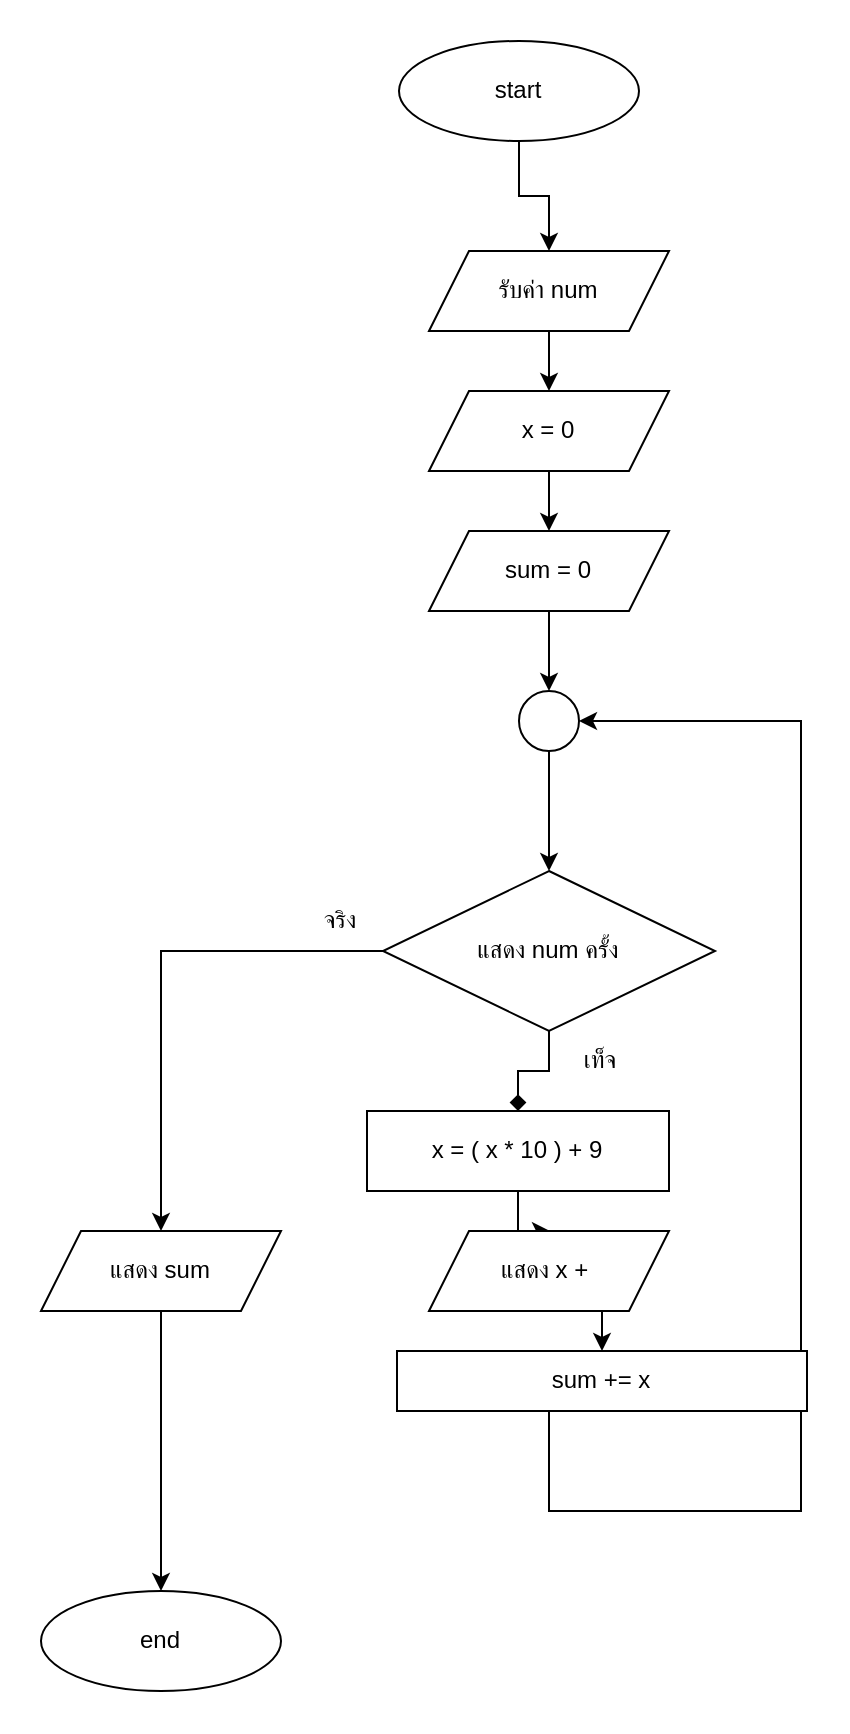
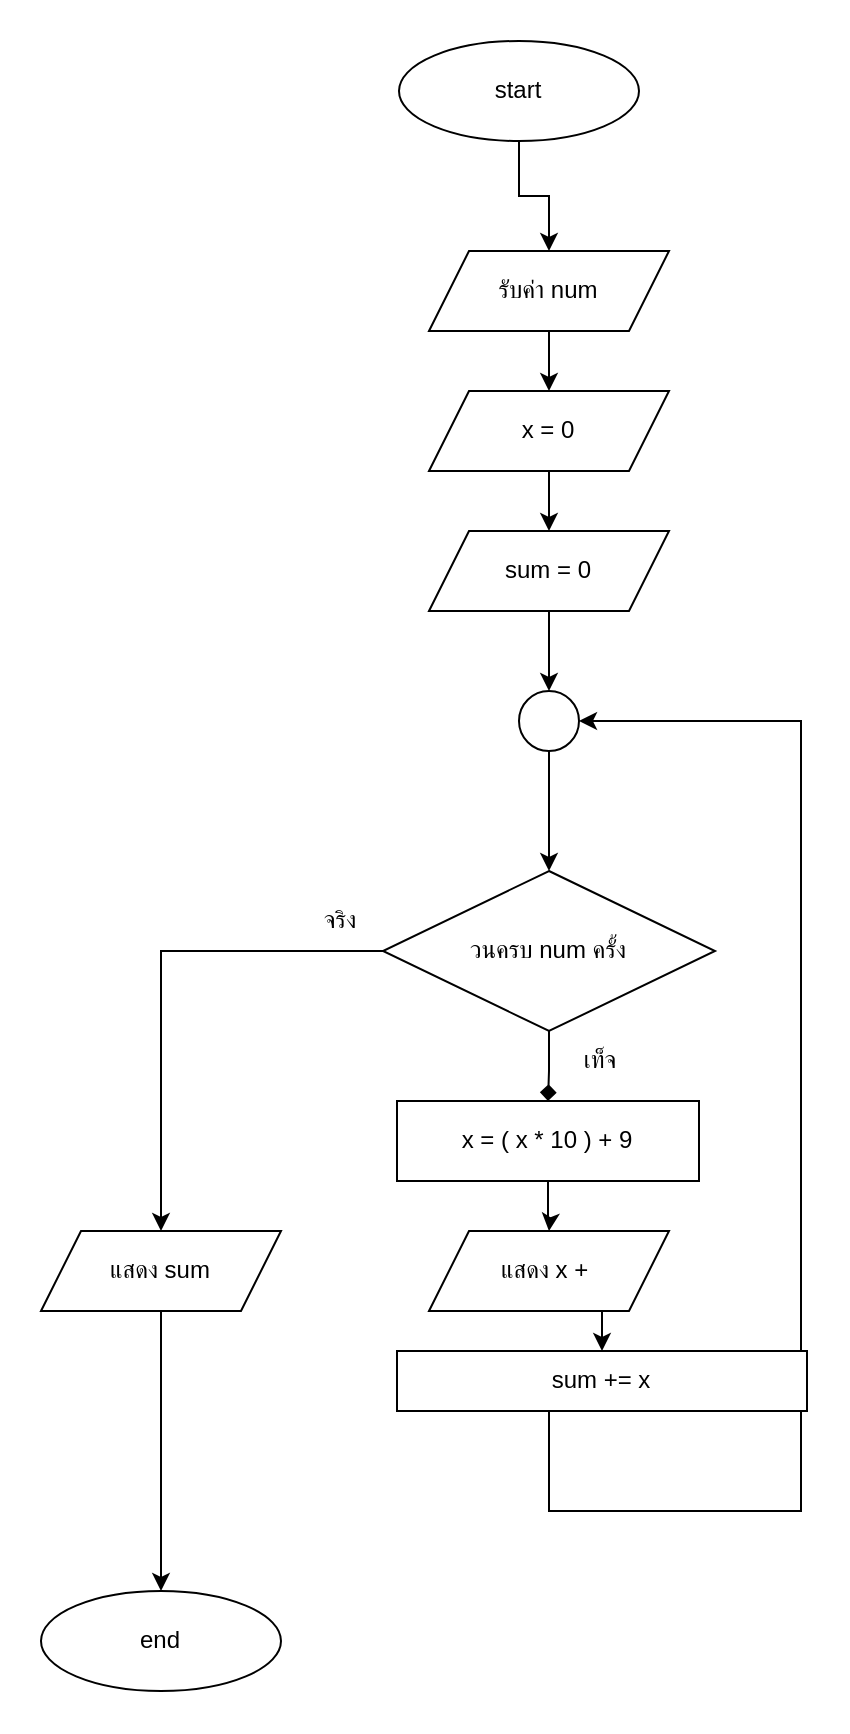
  <mxCell id="0" />
  <mxCell id="1" parent="0" />
  <mxCell id="2" value="" style="edgeStyle=orthogonalEdgeStyle;rounded=0;orthogonalLoop=1;jettySize=auto;html=1;" edge="1" parent="1" source="3" target="6"><mxGeometry relative="1" as="geometry" /></mxCell>
  <mxCell id="3" value="start" style="ellipse;whiteSpace=wrap;html=1;" vertex="1" parent="1"><mxGeometry x="199" y="20" width="120" height="50" as="geometry" /></mxCell>
  <mxCell id="4" value="" style="edgeStyle=orthogonalEdgeStyle;rounded=0;orthogonalLoop=1;jettySize=auto;html=1;exitX=0.5;exitY=1;exitDx=0;exitDy=0;" edge="1" parent="1" source="14" target="8"><mxGeometry relative="1" as="geometry"><mxPoint x="274" y="315" as="sourcePoint" /></mxGeometry></mxCell>
  <mxCell id="5" value="" style="edgeStyle=orthogonalEdgeStyle;rounded=0;orthogonalLoop=1;jettySize=auto;html=1;" edge="1" parent="1" source="6" target="13"><mxGeometry relative="1" as="geometry" /></mxCell>
  <mxCell id="6" value="รับค่า num" style="shape=parallelogram;perimeter=parallelogramPerimeter;whiteSpace=wrap;html=1;fixedSize=1;" vertex="1" parent="1"><mxGeometry x="214" y="125" width="120" height="40" as="geometry" /></mxCell>
  <mxCell id="7" value="" style="edgeStyle=orthogonalEdgeStyle;rounded=0;orthogonalLoop=1;jettySize=auto;html=1;" edge="1" parent="1" source="8" target="11"><mxGeometry relative="1" as="geometry" /></mxCell>
  <mxCell id="8" value="" style="ellipse;whiteSpace=wrap;html=1;aspect=fixed;" vertex="1" parent="1"><mxGeometry x="259" y="345" width="30" height="30" as="geometry" /></mxCell>
  <mxCell id="9" value="" style="edgeStyle=orthogonalEdgeStyle;rounded=0;orthogonalLoop=1;jettySize=auto;html=1;endArrow=diamond;" edge="1" parent="1" source="11" target="16"><mxGeometry relative="1" as="geometry" /></mxCell>
  <mxCell id="10" style="edgeStyle=orthogonalEdgeStyle;rounded=0;orthogonalLoop=1;jettySize=auto;html=1;exitX=0;exitY=0.5;exitDx=0;exitDy=0;entryX=0.5;entryY=0;entryDx=0;entryDy=0;" edge="1" parent="1" source="11" target="22"><mxGeometry relative="1" as="geometry" /></mxCell>
- <mxCell id="11" value="แสดง num ครั้ง" style="rhombus;whiteSpace=wrap;html=1;" vertex="1" parent="1"><mxGeometry x="191" y="435" width="166" height="80" as="geometry" /></mxCell>
+ <mxCell id="11" value="วนครบ num ครั้ง" style="rhombus;whiteSpace=wrap;html=1;" vertex="1" parent="1"><mxGeometry x="191" y="435" width="166" height="80" as="geometry" /></mxCell>
  <mxCell id="12" value="" style="edgeStyle=orthogonalEdgeStyle;rounded=0;orthogonalLoop=1;jettySize=auto;html=1;" edge="1" parent="1" source="13" target="14"><mxGeometry relative="1" as="geometry" /></mxCell>
  <mxCell id="13" value="x = 0" style="shape=parallelogram;perimeter=parallelogramPerimeter;whiteSpace=wrap;html=1;fixedSize=1;" vertex="1" parent="1"><mxGeometry x="214" y="195" width="120" height="40" as="geometry" /></mxCell>
  <mxCell id="14" value="sum = 0" style="shape=parallelogram;perimeter=parallelogramPerimeter;whiteSpace=wrap;html=1;fixedSize=1;" vertex="1" parent="1"><mxGeometry x="214" y="265" width="120" height="40" as="geometry" /></mxCell>
  <mxCell id="15" value="" style="edgeStyle=orthogonalEdgeStyle;rounded=0;orthogonalLoop=1;jettySize=auto;html=1;" edge="1" parent="1" source="16"><mxGeometry relative="1" as="geometry"><mxPoint x="274" y="615" as="targetPoint" /></mxGeometry></mxCell>
- <mxCell id="16" value="x = ( x * 10 ) + 9" style="rounded=0;whiteSpace=wrap;html=1;" vertex="1" parent="1"><mxGeometry x="183" y="555" width="151" height="40" as="geometry" /></mxCell>
+ <mxCell id="16" value="x = ( x * 10 ) + 9" style="rounded=0;whiteSpace=wrap;html=1;" vertex="1" parent="1"><mxGeometry x="198" y="550" width="151" height="40" as="geometry" /></mxCell>
  <mxCell id="17" style="edgeStyle=orthogonalEdgeStyle;rounded=0;orthogonalLoop=1;jettySize=auto;html=1;exitX=0.5;exitY=1;exitDx=0;exitDy=0;entryX=1;entryY=0.5;entryDx=0;entryDy=0;" edge="1" parent="1" source="18" target="8"><mxGeometry relative="1" as="geometry"><Array as="points"><mxPoint x="274" y="755" /><mxPoint x="400" y="755" /><mxPoint x="400" y="360" /></Array></mxGeometry></mxCell>
  <mxCell id="18" value="sum += x" style="rounded=0;whiteSpace=wrap;html=1;" vertex="1" parent="1"><mxGeometry x="198" y="675" width="205" height="30" as="geometry" /></mxCell>
  <mxCell id="19" style="edgeStyle=orthogonalEdgeStyle;rounded=0;orthogonalLoop=1;jettySize=auto;html=1;exitX=0.5;exitY=1;exitDx=0;exitDy=0;entryX=0.5;entryY=0;entryDx=0;entryDy=0;" edge="1" parent="1" source="20" target="18"><mxGeometry relative="1" as="geometry" /></mxCell>
  <mxCell id="20" value="แสดง x +&amp;nbsp;" style="shape=parallelogram;perimeter=parallelogramPerimeter;whiteSpace=wrap;html=1;fixedSize=1;" vertex="1" parent="1"><mxGeometry x="214" y="615" width="120" height="40" as="geometry" /></mxCell>
  <mxCell id="21" style="edgeStyle=orthogonalEdgeStyle;rounded=0;orthogonalLoop=1;jettySize=auto;html=1;exitX=0.5;exitY=1;exitDx=0;exitDy=0;entryX=0.5;entryY=0;entryDx=0;entryDy=0;" edge="1" parent="1" source="22" target="23"><mxGeometry relative="1" as="geometry" /></mxCell>
  <mxCell id="22" value="แสดง sum" style="shape=parallelogram;perimeter=parallelogramPerimeter;whiteSpace=wrap;html=1;fixedSize=1;" vertex="1" parent="1"><mxGeometry x="20" y="615" width="120" height="40" as="geometry" /></mxCell>
  <mxCell id="23" value="end" style="ellipse;whiteSpace=wrap;html=1;" vertex="1" parent="1"><mxGeometry x="20" y="795" width="120" height="50" as="geometry" /></mxCell>
  <mxCell id="24" value="เท็จ" style="text;html=1;align=center;verticalAlign=middle;whiteSpace=wrap;rounded=0;" vertex="1" parent="1"><mxGeometry x="270" y="515" width="60" height="30" as="geometry" /></mxCell>
  <mxCell id="25" value="จริง" style="text;html=1;align=center;verticalAlign=middle;whiteSpace=wrap;rounded=0;" vertex="1" parent="1"><mxGeometry x="140" y="445" width="60" height="30" as="geometry" /></mxCell>
